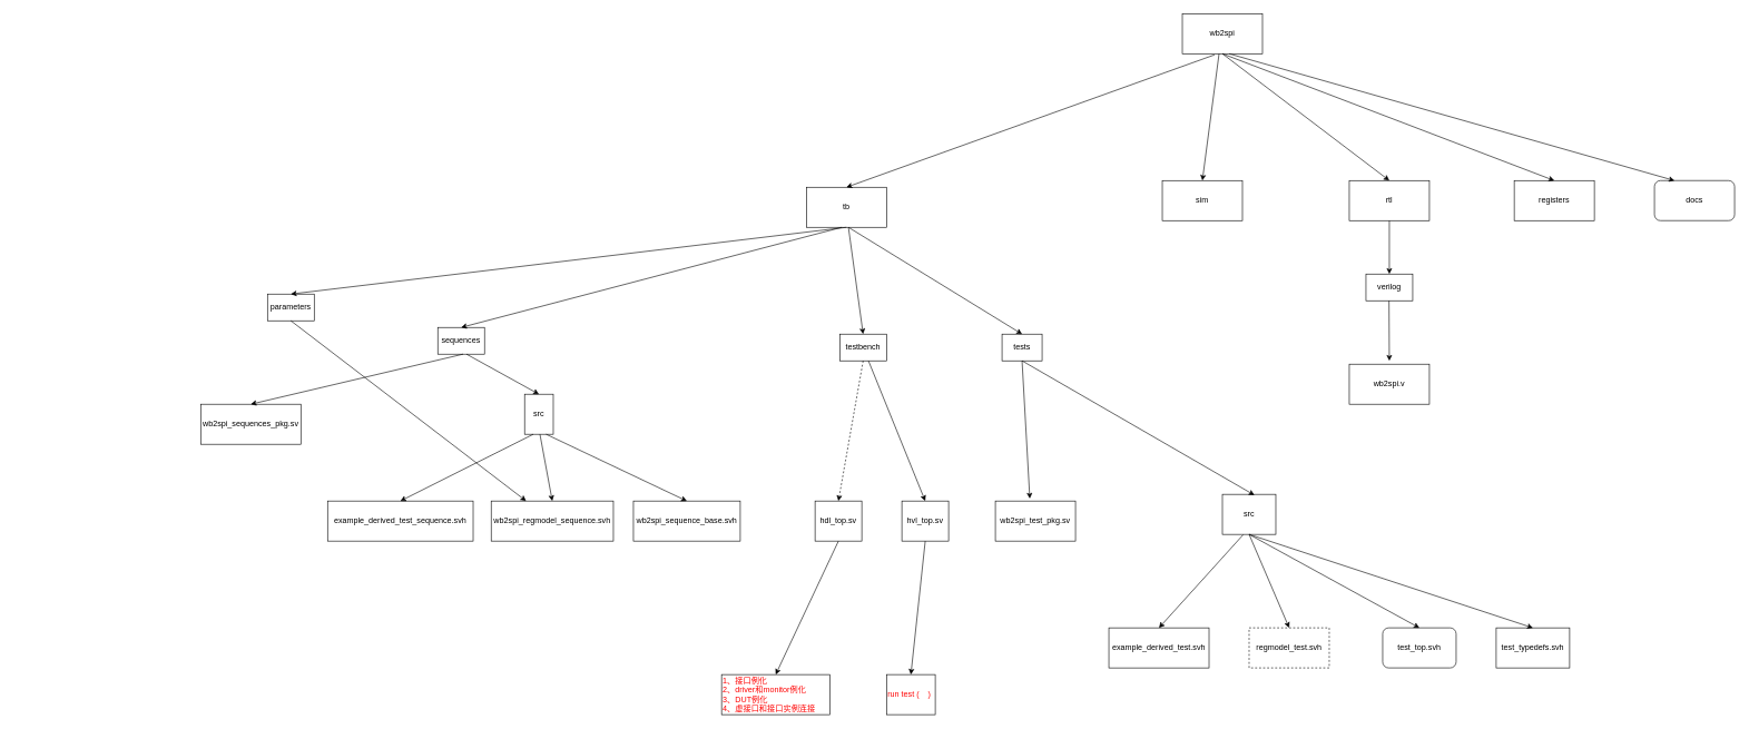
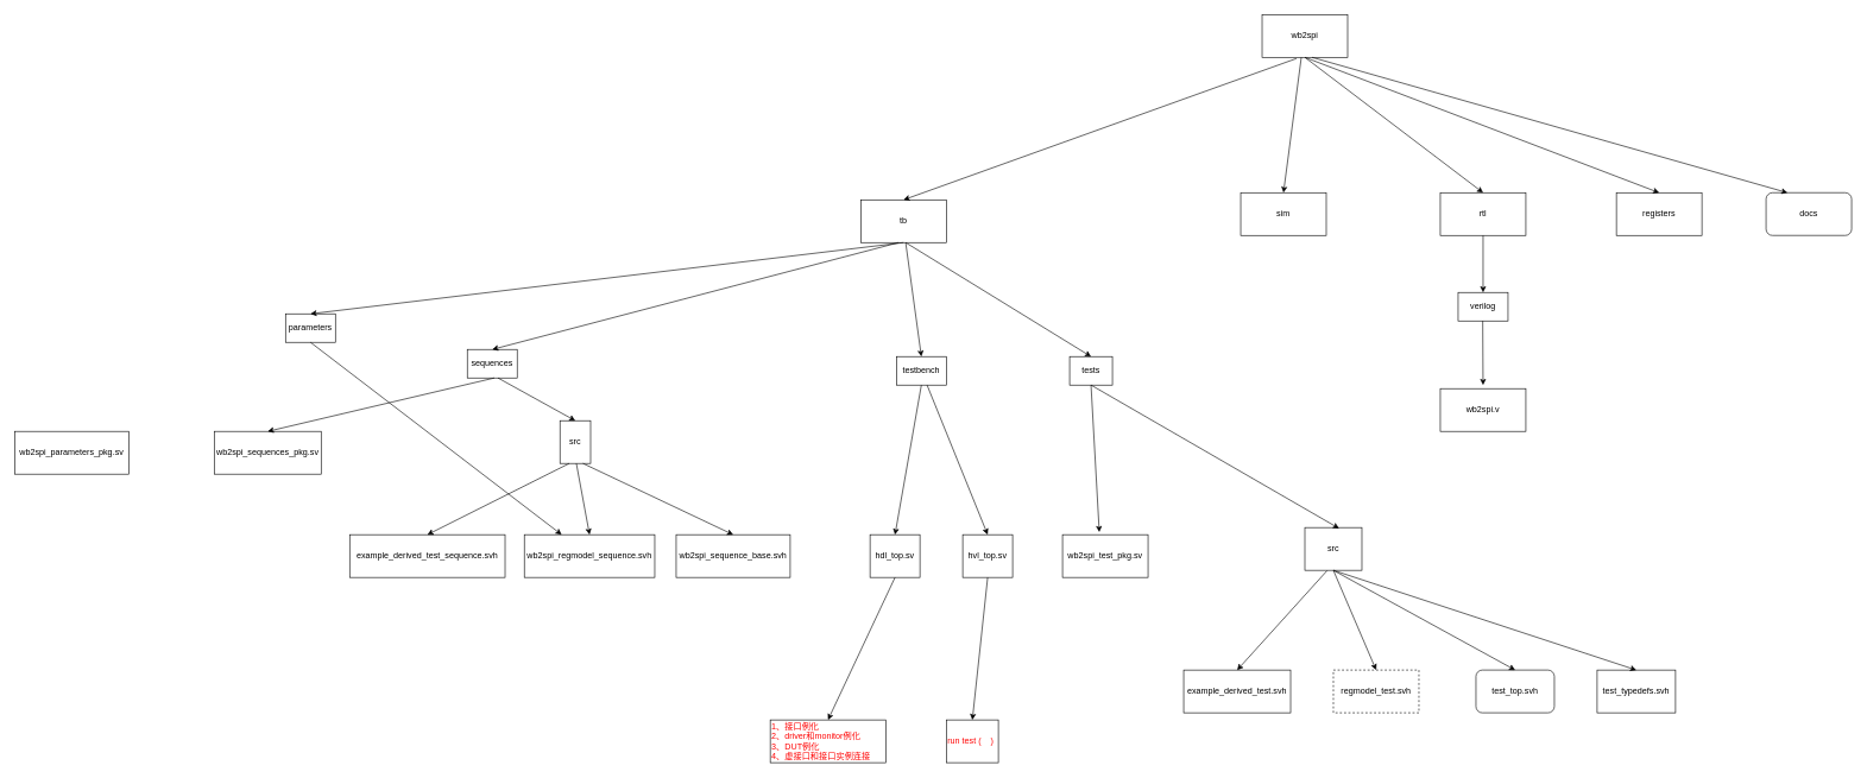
  <mxCell id="0" />
  <mxCell id="1" parent="0" />
  <mxCell id="2" value="wb2spi" style="rounded=0;whiteSpace=wrap;html=1;" vertex="1" parent="1"><mxGeometry x="1770" y="20" width="120" height="60" as="geometry" /></mxCell>
  <mxCell id="3" value="sim" style="rounded=0;whiteSpace=wrap;html=1;" vertex="1" parent="1"><mxGeometry x="1740" y="270" width="120" height="60" as="geometry" /></mxCell>
  <mxCell id="4" value="rtl" style="rounded=0;whiteSpace=wrap;html=1;" vertex="1" parent="1"><mxGeometry x="2020" y="270" width="120" height="60" as="geometry" /></mxCell>
  <mxCell id="5" value="registers" style="rounded=0;whiteSpace=wrap;html=1;" vertex="1" parent="1"><mxGeometry x="2267" y="270" width="120" height="60" as="geometry" /></mxCell>
  <mxCell id="6" value="docs" style="whiteSpace=wrap;html=1;rounded=1;" vertex="1" parent="1"><mxGeometry x="2477" y="270" width="120" height="60" as="geometry" /></mxCell>
  <mxCell id="7" value="tb" style="rounded=0;whiteSpace=wrap;html=1;" vertex="1" parent="1"><mxGeometry x="1207" y="280" width="120" height="60" as="geometry" /></mxCell>
  <mxCell id="8" value="parameters" style="rounded=0;whiteSpace=wrap;html=1;" vertex="1" parent="1"><mxGeometry x="400" y="440" width="70" height="40" as="geometry" /></mxCell>
  <mxCell id="9" value="sequences" style="rounded=0;whiteSpace=wrap;html=1;" vertex="1" parent="1"><mxGeometry x="655" y="490" width="70" height="40" as="geometry" /></mxCell>
  <mxCell id="10" value="testbench" style="rounded=0;whiteSpace=wrap;html=1;" vertex="1" parent="1"><mxGeometry x="1257" y="500" width="70" height="40" as="geometry" /></mxCell>
  <mxCell id="11" value="tests" style="rounded=0;whiteSpace=wrap;html=1;" vertex="1" parent="1"><mxGeometry x="1500" y="500" width="60" height="40" as="geometry" /></mxCell>
  <mxCell id="12" value="verilog" style="rounded=0;whiteSpace=wrap;html=1;" vertex="1" parent="1"><mxGeometry x="2045" y="410" width="70" height="40" as="geometry" /></mxCell>
  <mxCell id="13" value="wb2spi.v" style="rounded=0;whiteSpace=wrap;html=1;" vertex="1" parent="1"><mxGeometry x="2020" y="545" width="120" height="60" as="geometry" /></mxCell>
+ <mxCell id="14" value="wb2spi_parameters_pkg.sv" style="rounded=0;whiteSpace=wrap;html=1;" vertex="1" parent="1"><mxGeometry x="20" y="605" width="160" height="60" as="geometry" /></mxCell>
  <mxCell id="15" value="wb2spi_sequences_pkg.sv" style="rounded=0;whiteSpace=wrap;html=1;" vertex="1" parent="1"><mxGeometry x="300" y="605" width="150" height="60" as="geometry" /></mxCell>
  <mxCell id="16" value="src" style="rounded=0;whiteSpace=wrap;html=1;" vertex="1" parent="1"><mxGeometry x="785" y="590" width="43" height="60" as="geometry" /></mxCell>
  <mxCell id="17" value="example_derived_test_sequence.svh" style="rounded=0;whiteSpace=wrap;html=1;" vertex="1" parent="1"><mxGeometry x="490" y="750" width="218" height="60" as="geometry" /></mxCell>
  <mxCell id="18" value="wb2spi_regmodel_sequence.svh" style="rounded=0;whiteSpace=wrap;html=1;" vertex="1" parent="1"><mxGeometry x="735" y="750" width="183" height="60" as="geometry" /></mxCell>
  <mxCell id="19" value="wb2spi_sequence_base.svh" style="rounded=0;whiteSpace=wrap;html=1;" vertex="1" parent="1"><mxGeometry x="948" y="750" width="160" height="60" as="geometry" /></mxCell>
  <mxCell id="20" value="" style="endArrow=classic;html=1;" edge="1" parent="1"><mxGeometry width="50" height="50" relative="1" as="geometry"><mxPoint x="550" y="710" as="sourcePoint" /><mxPoint x="550" y="710" as="targetPoint" /></mxGeometry></mxCell>
  <mxCell id="21" value="" style="endArrow=classic;html=1;exitX=0.5;exitY=1;exitDx=0;exitDy=0;" edge="1" parent="1" source="8" target="18"><mxGeometry width="50" height="50" relative="1" as="geometry"><mxPoint x="440" y="500" as="sourcePoint" /><mxPoint x="490" y="450" as="targetPoint" /></mxGeometry></mxCell>
  <mxCell id="22" value="" style="endArrow=classic;html=1;entryX=0.5;entryY=0;entryDx=0;entryDy=0;" edge="1" parent="1" target="15"><mxGeometry width="50" height="50" relative="1" as="geometry"><mxPoint x="693" y="530" as="sourcePoint" /><mxPoint x="673" y="590" as="targetPoint" /></mxGeometry></mxCell>
  <mxCell id="23" value="" style="endArrow=classic;html=1;entryX=0.5;entryY=0;entryDx=0;entryDy=0;" edge="1" parent="1" target="16"><mxGeometry width="50" height="50" relative="1" as="geometry"><mxPoint x="698" y="530" as="sourcePoint" /><mxPoint x="718" y="590" as="targetPoint" /></mxGeometry></mxCell>
  <mxCell id="24" value="" style="endArrow=classic;html=1;entryX=0.5;entryY=0;entryDx=0;entryDy=0;" edge="1" parent="1" target="17"><mxGeometry width="50" height="50" relative="1" as="geometry"><mxPoint x="798" y="650" as="sourcePoint" /><mxPoint x="768" y="700" as="targetPoint" /></mxGeometry></mxCell>
  <mxCell id="25" value="" style="endArrow=classic;html=1;entryX=0.5;entryY=0;entryDx=0;entryDy=0;" edge="1" parent="1" target="18"><mxGeometry width="50" height="50" relative="1" as="geometry"><mxPoint x="808" y="650" as="sourcePoint" /><mxPoint x="659" y="750" as="targetPoint" /></mxGeometry></mxCell>
  <mxCell id="26" value="" style="endArrow=classic;html=1;entryX=0.5;entryY=0;entryDx=0;entryDy=0;exitX=0.75;exitY=1;exitDx=0;exitDy=0;" edge="1" parent="1" source="16" target="19"><mxGeometry width="50" height="50" relative="1" as="geometry"><mxPoint x="1067" y="610" as="sourcePoint" /><mxPoint x="918" y="710" as="targetPoint" /></mxGeometry></mxCell>
  <mxCell id="27" value="" style="endArrow=classic;html=1;entryX=0.5;entryY=0;entryDx=0;entryDy=0;exitX=0.5;exitY=1;exitDx=0;exitDy=0;" edge="1" parent="1" source="7" target="8"><mxGeometry width="50" height="50" relative="1" as="geometry"><mxPoint x="1040" y="340" as="sourcePoint" /><mxPoint x="920" y="380" as="targetPoint" /></mxGeometry></mxCell>
  <mxCell id="28" value="" style="endArrow=classic;html=1;entryX=0.5;entryY=0;entryDx=0;entryDy=0;" edge="1" parent="1" target="9"><mxGeometry width="50" height="50" relative="1" as="geometry"><mxPoint x="1260" y="340" as="sourcePoint" /><mxPoint x="1170" y="380" as="targetPoint" /></mxGeometry></mxCell>
  <mxCell id="29" value="" style="endArrow=classic;html=1;entryX=0.5;entryY=0;entryDx=0;entryDy=0;" edge="1" parent="1" target="10"><mxGeometry width="50" height="50" relative="1" as="geometry"><mxPoint x="1270" y="340" as="sourcePoint" /><mxPoint x="1100" y="450" as="targetPoint" /></mxGeometry></mxCell>
  <mxCell id="30" value="" style="endArrow=classic;html=1;entryX=0.5;entryY=0;entryDx=0;entryDy=0;" edge="1" parent="1" target="11"><mxGeometry width="50" height="50" relative="1" as="geometry"><mxPoint x="1270" y="340" as="sourcePoint" /><mxPoint x="1235" y="430" as="targetPoint" /></mxGeometry></mxCell>
  <mxCell id="31" value="" style="endArrow=classic;html=1;entryX=0.5;entryY=0;entryDx=0;entryDy=0;" edge="1" parent="1" target="12"><mxGeometry width="50" height="50" relative="1" as="geometry"><mxPoint x="2080" y="330" as="sourcePoint" /><mxPoint x="2070" y="430" as="targetPoint" /></mxGeometry></mxCell>
  <mxCell id="32" value="" style="endArrow=classic;html=1;" edge="1" parent="1"><mxGeometry width="50" height="50" relative="1" as="geometry"><mxPoint x="2079.5" y="450" as="sourcePoint" /><mxPoint x="2080" y="540" as="targetPoint" /></mxGeometry></mxCell>
  <mxCell id="33" value="" style="endArrow=classic;html=1;entryX=0.5;entryY=0;entryDx=0;entryDy=0;exitX=0.402;exitY=1.027;exitDx=0;exitDy=0;exitPerimeter=0;" edge="1" parent="1" source="2" target="7"><mxGeometry width="50" height="50" relative="1" as="geometry"><mxPoint x="1600" y="100" as="sourcePoint" /><mxPoint x="1650" y="50" as="targetPoint" /></mxGeometry></mxCell>
  <mxCell id="34" value="" style="endArrow=classic;html=1;entryX=0.5;entryY=0;entryDx=0;entryDy=0;" edge="1" parent="1" target="3"><mxGeometry width="50" height="50" relative="1" as="geometry"><mxPoint x="1825" y="80" as="sourcePoint" /><mxPoint x="1815" y="200" as="targetPoint" /></mxGeometry></mxCell>
  <mxCell id="35" value="" style="endArrow=classic;html=1;entryX=0.5;entryY=0;entryDx=0;entryDy=0;exitX=0.5;exitY=1;exitDx=0;exitDy=0;" edge="1" parent="1" source="2" target="4"><mxGeometry width="50" height="50" relative="1" as="geometry"><mxPoint x="1835" y="90" as="sourcePoint" /><mxPoint x="1540" y="290" as="targetPoint" /></mxGeometry></mxCell>
  <mxCell id="36" value="" style="endArrow=classic;html=1;entryX=0.5;entryY=0;entryDx=0;entryDy=0;" edge="1" parent="1" target="5"><mxGeometry width="50" height="50" relative="1" as="geometry"><mxPoint x="1830" y="80" as="sourcePoint" /><mxPoint x="1790" y="290" as="targetPoint" /></mxGeometry></mxCell>
  <mxCell id="37" value="" style="endArrow=classic;html=1;entryX=0.25;entryY=0;entryDx=0;entryDy=0;" edge="1" parent="1" target="6"><mxGeometry width="50" height="50" relative="1" as="geometry"><mxPoint x="1840" y="80" as="sourcePoint" /><mxPoint x="1800" y="300" as="targetPoint" /></mxGeometry></mxCell>
  <mxCell id="38" value="hdl_top.sv" style="rounded=0;whiteSpace=wrap;html=1;" vertex="1" parent="1"><mxGeometry x="1220" y="750" width="70" height="60" as="geometry" /></mxCell>
  <mxCell id="39" value="hvl_top.sv" style="rounded=0;whiteSpace=wrap;html=1;" vertex="1" parent="1"><mxGeometry x="1350" y="750" width="70" height="60" as="geometry" /></mxCell>
- <mxCell id="40" value="" style="endArrow=classic;html=1;entryX=0.5;entryY=0;entryDx=0;entryDy=0;exitX=0.5;exitY=1;exitDx=0;exitDy=0;dashed=1;" edge="1" parent="1" source="10" target="38"><mxGeometry width="50" height="50" relative="1" as="geometry"><mxPoint x="1270" y="650" as="sourcePoint" /><mxPoint x="1320" y="600" as="targetPoint" /></mxGeometry></mxCell>
+ <mxCell id="40" value="" style="endArrow=classic;html=1;entryX=0.5;entryY=0;entryDx=0;entryDy=0;exitX=0.5;exitY=1;exitDx=0;exitDy=0;" edge="1" parent="1" source="10" target="38"><mxGeometry width="50" height="50" relative="1" as="geometry"><mxPoint x="1270" y="650" as="sourcePoint" /><mxPoint x="1320" y="600" as="targetPoint" /></mxGeometry></mxCell>
  <mxCell id="41" value="" style="endArrow=classic;html=1;entryX=0.5;entryY=0;entryDx=0;entryDy=0;" edge="1" parent="1" target="39"><mxGeometry width="50" height="50" relative="1" as="geometry"><mxPoint x="1300" y="540" as="sourcePoint" /><mxPoint x="1340" y="660" as="targetPoint" /></mxGeometry></mxCell>
  <mxCell id="42" value="wb2spi_test_pkg.sv" style="rounded=0;whiteSpace=wrap;html=1;" vertex="1" parent="1"><mxGeometry x="1490" y="750" width="120" height="60" as="geometry" /></mxCell>
  <mxCell id="43" value="" style="endArrow=classic;html=1;entryX=0.43;entryY=-0.06;entryDx=0;entryDy=0;entryPerimeter=0;" edge="1" parent="1" target="42"><mxGeometry width="50" height="50" relative="1" as="geometry"><mxPoint x="1530" y="540" as="sourcePoint" /><mxPoint x="1550" y="620" as="targetPoint" /></mxGeometry></mxCell>
  <mxCell id="44" value="src" style="rounded=0;whiteSpace=wrap;html=1;" vertex="1" parent="1"><mxGeometry x="1830" y="740" width="80" height="60" as="geometry" /></mxCell>
  <mxCell id="45" value="" style="endArrow=classic;html=1;entryX=0.6;entryY=0.02;entryDx=0;entryDy=0;entryPerimeter=0;exitX=0.5;exitY=1;exitDx=0;exitDy=0;" edge="1" parent="1" source="11" target="44"><mxGeometry width="50" height="50" relative="1" as="geometry"><mxPoint x="1660" y="590" as="sourcePoint" /><mxPoint x="1710" y="540" as="targetPoint" /></mxGeometry></mxCell>
  <mxCell id="46" value="example_derived_test.svh" style="rounded=0;whiteSpace=wrap;html=1;" vertex="1" parent="1"><mxGeometry x="1660" y="940" width="150" height="60" as="geometry" /></mxCell>
  <mxCell id="47" value="regmodel_test.svh" style="rounded=0;whiteSpace=wrap;html=1;dashed=1;" vertex="1" parent="1"><mxGeometry x="1870" y="940" width="120" height="60" as="geometry" /></mxCell>
  <mxCell id="48" value="test_top.svh" style="whiteSpace=wrap;html=1;rounded=1;" vertex="1" parent="1"><mxGeometry x="2070" y="940" width="110" height="60" as="geometry" /></mxCell>
  <mxCell id="49" value="test_typedefs.svh" style="rounded=0;whiteSpace=wrap;html=1;" vertex="1" parent="1"><mxGeometry x="2240" y="940" width="110" height="60" as="geometry" /></mxCell>
  <mxCell id="50" value="" style="endArrow=classic;html=1;entryX=0.5;entryY=0;entryDx=0;entryDy=0;exitX=0.39;exitY=1.007;exitDx=0;exitDy=0;exitPerimeter=0;" edge="1" parent="1" source="44" target="46"><mxGeometry width="50" height="50" relative="1" as="geometry"><mxPoint x="1500" y="900" as="sourcePoint" /><mxPoint x="1550" y="850" as="targetPoint" /></mxGeometry></mxCell>
  <mxCell id="51" value="" style="endArrow=classic;html=1;entryX=0.5;entryY=0;entryDx=0;entryDy=0;exitX=0.5;exitY=1;exitDx=0;exitDy=0;" edge="1" parent="1" source="44" target="47"><mxGeometry width="50" height="50" relative="1" as="geometry"><mxPoint x="1880" y="810" as="sourcePoint" /><mxPoint x="1930" y="760" as="targetPoint" /></mxGeometry></mxCell>
  <mxCell id="52" value="" style="endArrow=classic;html=1;entryX=0.5;entryY=0;entryDx=0;entryDy=0;exitX=0.5;exitY=1;exitDx=0;exitDy=0;" edge="1" parent="1" source="44" target="48"><mxGeometry width="50" height="50" relative="1" as="geometry"><mxPoint x="1880" y="810" as="sourcePoint" /><mxPoint x="1930" y="760" as="targetPoint" /></mxGeometry></mxCell>
  <mxCell id="53" value="" style="endArrow=classic;html=1;entryX=0.5;entryY=0;entryDx=0;entryDy=0;exitX=0.5;exitY=1;exitDx=0;exitDy=0;" edge="1" parent="1" source="44" target="49"><mxGeometry width="50" height="50" relative="1" as="geometry"><mxPoint x="1750" y="810" as="sourcePoint" /><mxPoint x="1930" y="790" as="targetPoint" /></mxGeometry></mxCell>
  <mxCell id="54" value="1、接口例化&lt;br&gt;2、driver和monitor例化&lt;br&gt;3、DUT例化&lt;br&gt;4、虚接口和接口实例连接" style="rounded=0;whiteSpace=wrap;html=1;align=left;fontColor=#FF0000;" vertex="1" parent="1"><mxGeometry x="1080" y="1010" width="162" height="60" as="geometry" /></mxCell>
  <mxCell id="55" value="" style="endArrow=classic;html=1;entryX=0.5;entryY=0;entryDx=0;entryDy=0;exitX=0.5;exitY=1;exitDx=0;exitDy=0;" edge="1" parent="1" source="38" target="54"><mxGeometry width="50" height="50" relative="1" as="geometry"><mxPoint x="1290" y="910" as="sourcePoint" /><mxPoint x="1340" y="860" as="targetPoint" /></mxGeometry></mxCell>
  <mxCell id="56" value="run test (&amp;nbsp; &amp;nbsp; )" style="rounded=0;whiteSpace=wrap;html=1;fontColor=#FF0000;align=left;" vertex="1" parent="1"><mxGeometry x="1327" y="1010" width="73" height="60" as="geometry" /></mxCell>
  <mxCell id="57" value="" style="endArrow=classic;html=1;fontColor=#FF0000;entryX=0.5;entryY=0;entryDx=0;entryDy=0;exitX=0.5;exitY=1;exitDx=0;exitDy=0;" edge="1" parent="1" source="39" target="56"><mxGeometry width="50" height="50" relative="1" as="geometry"><mxPoint x="1380" y="880" as="sourcePoint" /><mxPoint x="1430" y="830" as="targetPoint" /></mxGeometry></mxCell>
